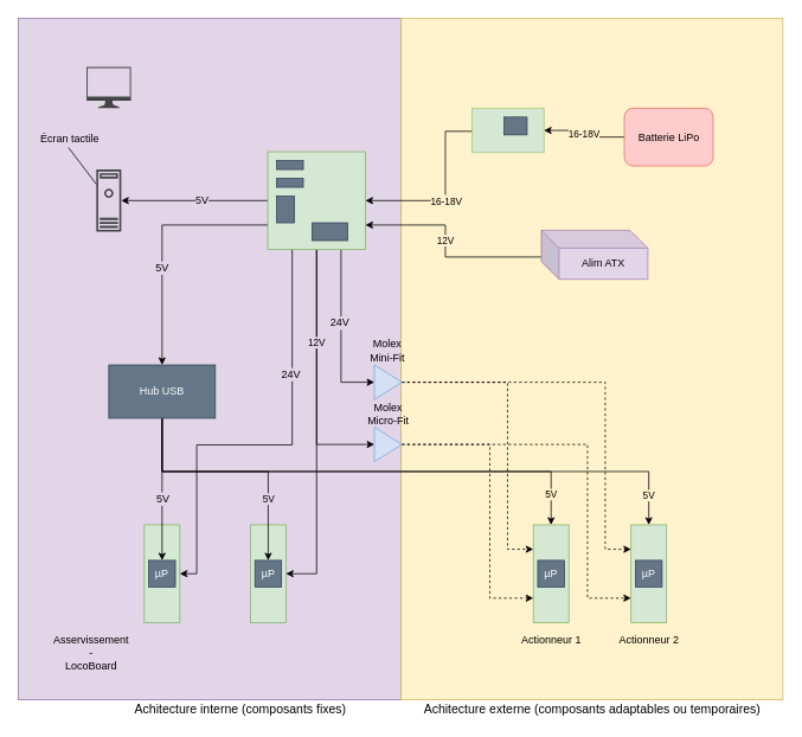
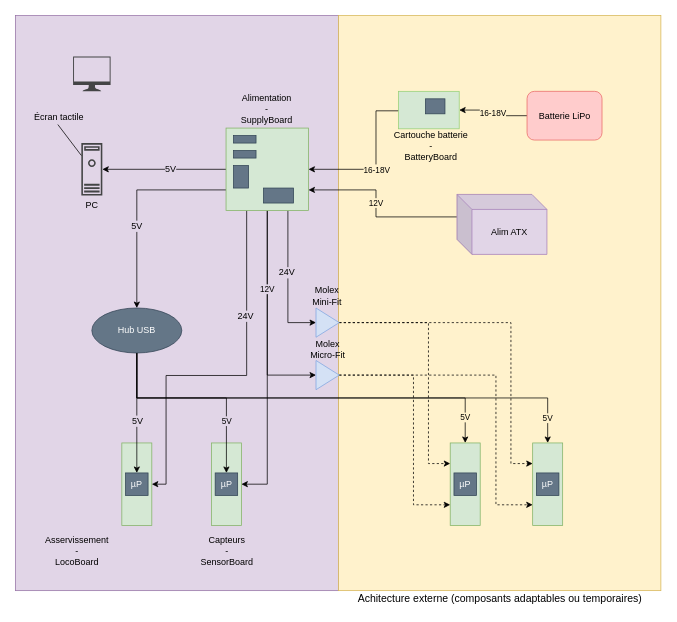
  <mxCell id="0" />
  <mxCell id="1" parent="0" />
  <mxCell id="2" value="" style="rounded=0;whiteSpace=wrap;html=1;shadow=0;glass=0;comic=0;fillColor=#e1d5e7;strokeColor=#9673a6;" parent="1" vertex="1"><mxGeometry x="20" y="20" width="431" height="767" as="geometry" /></mxCell>
  <mxCell id="3" value="" style="rounded=0;whiteSpace=wrap;html=1;shadow=0;glass=0;comic=0;fillColor=#fff2cc;strokeColor=#d6b656;" parent="1" vertex="1"><mxGeometry x="451" y="20" width="430" height="767" as="geometry" /></mxCell>
  <mxCell id="4" value="" style="rounded=0;whiteSpace=wrap;html=1;shadow=0;glass=0;comic=0;direction=south;fillColor=#d5e8d4;strokeColor=#82b366;" parent="1" vertex="1"><mxGeometry x="162" y="590" width="40" height="110" as="geometry" /></mxCell>
  <mxCell id="5" style="edgeStyle=orthogonalEdgeStyle;rounded=0;orthogonalLoop=1;jettySize=auto;html=1;exitX=0.5;exitY=1;exitDx=0;exitDy=0;entryX=0.5;entryY=0;entryDx=0;entryDy=0;" parent="1" source="9" target="10" edge="1"><mxGeometry relative="1" as="geometry"><Array as="points"><mxPoint x="182" y="500" /><mxPoint x="182" y="500" /></Array></mxGeometry></mxCell>
  <mxCell id="6" value="5V" style="text;html=1;resizable=0;points=[];align=center;verticalAlign=middle;labelBackgroundColor=#E1D5E7;" vertex="1" connectable="0" parent="5"><mxGeometry x="0.502" y="1" relative="1" as="geometry"><mxPoint x="-0.5" y="-30" as="offset" /></mxGeometry></mxCell>
  <mxCell id="7" value="5V" style="edgeStyle=orthogonalEdgeStyle;rounded=0;orthogonalLoop=1;jettySize=auto;html=1;exitX=0.5;exitY=1;exitDx=0;exitDy=0;entryX=0;entryY=0.5;entryDx=0;entryDy=0;fillColor=#FFF2CC;labelBackgroundColor=#FFF2CC;" parent="1" source="9" target="15" edge="1"><mxGeometry x="0.879" relative="1" as="geometry"><mxPoint as="offset" /></mxGeometry></mxCell>
  <mxCell id="8" value="5V" style="edgeStyle=orthogonalEdgeStyle;rounded=0;orthogonalLoop=1;jettySize=auto;html=1;exitX=0.5;exitY=1;exitDx=0;exitDy=0;entryX=0;entryY=0.5;entryDx=0;entryDy=0;fillColor=#FFF2CC;labelBackgroundColor=#FFF2CC;" parent="1" source="9" target="18" edge="1"><mxGeometry x="0.901" relative="1" as="geometry"><mxPoint as="offset" /></mxGeometry></mxCell>
- <mxCell id="9" value="Hub USB" style="rounded=0;whiteSpace=wrap;html=1;fillColor=#647687;strokeColor=#314354;fontColor=#ffffff;" parent="1" vertex="1"><mxGeometry x="122" y="410" width="120" height="60" as="geometry" /></mxCell>
+ <mxCell id="9" value="Hub USB" style="ellipse;whiteSpace=wrap;html=1;fillColor=#647687;strokeColor=#314354;fontColor=#ffffff;" parent="1" vertex="1"><mxGeometry x="122" y="410" width="120" height="60" as="geometry" /></mxCell>
  <mxCell id="10" value="µP" style="whiteSpace=wrap;html=1;aspect=fixed;rounded=0;glass=0;comic=0;shadow=0;fillColor=#647687;strokeColor=#314354;fontColor=#ffffff;" parent="1" vertex="1"><mxGeometry x="167" y="630" width="30" height="30" as="geometry" /></mxCell>
  <mxCell id="11" value="Asservissement&lt;br&gt;-&lt;br&gt;&lt;div align=&quot;center&quot;&gt;LocoBoard&lt;/div&gt;" style="text;html=1;resizable=0;points=[];autosize=1;align=center;verticalAlign=top;spacingTop=-4;" parent="1" vertex="1"><mxGeometry x="52" y="710" width="100" height="40" as="geometry" /></mxCell>
  <mxCell id="12" value="" style="rounded=0;whiteSpace=wrap;html=1;shadow=0;glass=0;comic=0;direction=south;fillColor=#d5e8d4;strokeColor=#82b366;" parent="1" vertex="1"><mxGeometry x="281.5" y="590" width="40" height="110" as="geometry" /></mxCell>
  <mxCell id="13" value="µP" style="whiteSpace=wrap;html=1;aspect=fixed;rounded=0;glass=0;comic=0;shadow=0;fillColor=#647687;strokeColor=#314354;fontColor=#ffffff;" parent="1" vertex="1"><mxGeometry x="286.5" y="630" width="30" height="30" as="geometry" /></mxCell>
+ <mxCell id="14" value="Capteurs&lt;br&gt;-&lt;br&gt;SensorBoard" style="text;html=1;resizable=0;points=[];autosize=1;align=center;verticalAlign=top;spacingTop=-4;" parent="1" vertex="1"><mxGeometry x="256.5" y="710" width="90" height="40" as="geometry" /></mxCell>
  <mxCell id="15" value="" style="rounded=0;whiteSpace=wrap;html=1;shadow=0;glass=0;comic=0;direction=south;fillColor=#d5e8d4;strokeColor=#82b366;" parent="1" vertex="1"><mxGeometry x="600" y="590" width="40" height="110" as="geometry" /></mxCell>
  <mxCell id="16" value="µP" style="whiteSpace=wrap;html=1;aspect=fixed;rounded=0;glass=0;comic=0;shadow=0;fillColor=#647687;strokeColor=#314354;fontColor=#ffffff;" parent="1" vertex="1"><mxGeometry x="605" y="630" width="30" height="30" as="geometry" /></mxCell>
- <mxCell id="17" value="Actionneur 1" style="text;html=1;resizable=0;points=[];autosize=1;align=center;verticalAlign=top;spacingTop=-4;" parent="1" vertex="1"><mxGeometry x="580" y="710" width="80" height="20" as="geometry" /></mxCell>
  <mxCell id="18" value="" style="rounded=0;whiteSpace=wrap;html=1;shadow=0;glass=0;comic=0;direction=south;fillColor=#d5e8d4;strokeColor=#82b366;" parent="1" vertex="1"><mxGeometry x="710" y="590" width="40" height="110" as="geometry" /></mxCell>
  <mxCell id="19" value="µP" style="whiteSpace=wrap;html=1;aspect=fixed;rounded=0;glass=0;comic=0;shadow=0;fillColor=#647687;strokeColor=#314354;fontColor=#ffffff;" parent="1" vertex="1"><mxGeometry x="715" y="630" width="30" height="30" as="geometry" /></mxCell>
- <mxCell id="20" value="&lt;div&gt;Actionneur 2&lt;/div&gt;&lt;div&gt;&lt;br&gt;&lt;/div&gt;" style="text;html=1;resizable=0;points=[];autosize=1;align=center;verticalAlign=top;spacingTop=-4;" parent="1" vertex="1"><mxGeometry x="690" y="710" width="80" height="30" as="geometry" /></mxCell>
  <mxCell id="21" style="edgeStyle=orthogonalEdgeStyle;rounded=0;orthogonalLoop=1;jettySize=auto;html=1;exitX=0;exitY=0.5;exitDx=0;exitDy=0;" parent="1" source="31" target="38" edge="1"><mxGeometry relative="1" as="geometry" /></mxCell>
  <mxCell id="22" value="5V" style="text;html=1;resizable=0;points=[];align=center;verticalAlign=middle;labelBackgroundColor=#E1D5E7;" vertex="1" connectable="0" parent="21"><mxGeometry x="0.003" y="-8" relative="1" as="geometry"><mxPoint x="8" y="7" as="offset" /></mxGeometry></mxCell>
  <mxCell id="23" style="edgeStyle=orthogonalEdgeStyle;rounded=0;orthogonalLoop=1;jettySize=auto;html=1;exitX=0;exitY=0.75;exitDx=0;exitDy=0;entryX=0.5;entryY=0;entryDx=0;entryDy=0;" parent="1" source="31" target="9" edge="1"><mxGeometry relative="1" as="geometry" /></mxCell>
  <mxCell id="24" value="5V" style="text;html=1;resizable=0;points=[];align=center;verticalAlign=middle;labelBackgroundColor=#E1D5E7;" vertex="1" connectable="0" parent="23"><mxGeometry x="0.21" y="-1" relative="1" as="geometry"><mxPoint as="offset" /></mxGeometry></mxCell>
  <mxCell id="25" style="edgeStyle=orthogonalEdgeStyle;rounded=0;orthogonalLoop=1;jettySize=auto;html=1;exitX=0.25;exitY=1;exitDx=0;exitDy=0;entryX=0.5;entryY=0;entryDx=0;entryDy=0;labelBackgroundColor=#E1D5E7;fillColor=#FFF2CC;" edge="1" parent="1" source="31" target="4"><mxGeometry relative="1" as="geometry"><Array as="points"><mxPoint x="329" y="500" /><mxPoint x="221" y="500" /><mxPoint x="221" y="645" /></Array></mxGeometry></mxCell>
  <mxCell id="26" value="24V" style="text;html=1;resizable=0;points=[];align=center;verticalAlign=middle;labelBackgroundColor=#E1D5E7;" vertex="1" connectable="0" parent="25"><mxGeometry x="-0.515" relative="1" as="geometry"><mxPoint x="-2.5" y="21" as="offset" /></mxGeometry></mxCell>
  <mxCell id="27" style="edgeStyle=orthogonalEdgeStyle;rounded=0;orthogonalLoop=1;jettySize=auto;html=1;exitX=0.5;exitY=1;exitDx=0;exitDy=0;entryX=0.5;entryY=0;entryDx=0;entryDy=0;labelBackgroundColor=#E1D5E7;fillColor=#FFF2CC;" edge="1" parent="1" source="31" target="12"><mxGeometry relative="1" as="geometry" /></mxCell>
  <mxCell id="28" style="edgeStyle=orthogonalEdgeStyle;rounded=0;orthogonalLoop=1;jettySize=auto;html=1;exitX=0.75;exitY=1;exitDx=0;exitDy=0;entryX=0;entryY=0.5;entryDx=0;entryDy=0;labelBackgroundColor=#E1D5E7;fillColor=#FFF2CC;" edge="1" parent="1" source="31" target="56"><mxGeometry relative="1" as="geometry" /></mxCell>
  <mxCell id="29" value="24V" style="text;html=1;resizable=0;points=[];align=center;verticalAlign=middle;labelBackgroundColor=#E1D5E7;" vertex="1" connectable="0" parent="28"><mxGeometry x="-0.127" y="-2" relative="1" as="geometry"><mxPoint as="offset" /></mxGeometry></mxCell>
  <mxCell id="30" value="12V" style="edgeStyle=orthogonalEdgeStyle;rounded=0;orthogonalLoop=1;jettySize=auto;html=1;exitX=0.5;exitY=1;exitDx=0;exitDy=0;entryX=0;entryY=0.5;entryDx=0;entryDy=0;labelBackgroundColor=#E1D5E7;fillColor=#FFF2CC;" edge="1" parent="1" source="31" target="59"><mxGeometry x="-0.261" relative="1" as="geometry"><mxPoint as="offset" /></mxGeometry></mxCell>
  <mxCell id="31" value="" style="whiteSpace=wrap;html=1;aspect=fixed;rounded=0;shadow=0;glass=0;comic=0;fillColor=#d5e8d4;strokeColor=#82b366;" parent="1" vertex="1"><mxGeometry x="301" y="170" width="110" height="110" as="geometry" /></mxCell>
  <mxCell id="32" value="" style="rounded=0;whiteSpace=wrap;html=1;shadow=0;glass=0;comic=0;fillColor=#647687;strokeColor=#314354;fontColor=#ffffff;" parent="1" vertex="1"><mxGeometry x="311" y="180" width="30" height="10" as="geometry" /></mxCell>
  <mxCell id="33" value="" style="rounded=0;whiteSpace=wrap;html=1;shadow=0;glass=0;comic=0;fillColor=#647687;strokeColor=#314354;fontColor=#ffffff;" parent="1" vertex="1"><mxGeometry x="311" y="200" width="30" height="10" as="geometry" /></mxCell>
  <mxCell id="34" value="" style="rounded=0;whiteSpace=wrap;html=1;shadow=0;glass=0;comic=0;fillColor=#647687;strokeColor=#314354;fontColor=#ffffff;" parent="1" vertex="1"><mxGeometry x="311" y="220" width="20" height="30" as="geometry" /></mxCell>
  <mxCell id="35" value="" style="rounded=0;whiteSpace=wrap;html=1;shadow=0;glass=0;comic=0;fillColor=#647687;strokeColor=#314354;fontColor=#ffffff;" parent="1" vertex="1"><mxGeometry x="351" y="250" width="40" height="20" as="geometry" /></mxCell>
+ <mxCell id="36" value="Alimentation&lt;br&gt;-&lt;br&gt;SupplyBoard" style="text;html=1;resizable=0;points=[];autosize=1;align=center;verticalAlign=top;spacingTop=-4;" parent="1" vertex="1"><mxGeometry x="310" y="121" width="90" height="40" as="geometry" /></mxCell>
  <mxCell id="37" value="" style="pointerEvents=1;shadow=0;dashed=0;html=1;strokeColor=none;fillColor=#434445;aspect=fixed;labelPosition=center;verticalLabelPosition=bottom;verticalAlign=top;align=center;outlineConnect=0;shape=mxgraph.vvd.monitor;rounded=0;glass=0;comic=0;" parent="1" vertex="1"><mxGeometry x="97" y="74.5" width="50" height="46.5" as="geometry" /></mxCell>
  <mxCell id="38" value="" style="pointerEvents=1;shadow=0;dashed=0;html=1;strokeColor=none;fillColor=#434445;aspect=fixed;labelPosition=center;verticalLabelPosition=bottom;verticalAlign=top;align=center;outlineConnect=0;shape=mxgraph.vvd.machine;rounded=0;glass=0;comic=0;" parent="1" vertex="1"><mxGeometry x="108" y="190" width="28" height="70" as="geometry" /></mxCell>
+ <mxCell id="39" value="&lt;div align=&quot;center&quot;&gt;PC&lt;/div&gt;" style="text;html=1;resizable=0;points=[];autosize=1;align=center;verticalAlign=top;spacingTop=-4;" parent="1" vertex="1"><mxGeometry x="107" y="263" width="30" height="20" as="geometry" /></mxCell>
  <mxCell id="40" value="Écran tactile" style="text;html=1;resizable=0;points=[];autosize=1;align=center;verticalAlign=top;spacingTop=-4;" parent="1" vertex="1"><mxGeometry x="38" y="146" width="80" height="20" as="geometry" /></mxCell>
- <mxCell id="41" value="&lt;div align=&quot;center&quot;&gt;&lt;font style=&quot;font-size: 14px&quot;&gt;Achitecture interne (composants fixes)&lt;/font&gt;&lt;/div&gt;" style="text;html=1;resizable=0;points=[];autosize=1;align=center;verticalAlign=top;spacingTop=-4;" parent="1" vertex="1"><mxGeometry x="140" y="787" width="260" height="20" as="geometry" /></mxCell>
  <mxCell id="42" value="&lt;div align=&quot;center&quot;&gt;&lt;font style=&quot;font-size: 14px&quot;&gt;Achitecture externe (composants adaptables ou temporaires)&lt;/font&gt;&lt;/div&gt;" style="text;html=1;resizable=0;points=[];autosize=1;align=center;verticalAlign=top;spacingTop=-4;" parent="1" vertex="1"><mxGeometry x="466" y="787" width="400" height="20" as="geometry" /></mxCell>
  <mxCell id="43" value="16-18V" style="edgeStyle=orthogonalEdgeStyle;rounded=0;orthogonalLoop=1;jettySize=auto;html=1;exitX=0;exitY=0.5;exitDx=0;exitDy=0;entryX=1;entryY=0.5;entryDx=0;entryDy=0;fillColor=#FFF2CC;labelBackgroundColor=#FFF2CC;" parent="1" source="44" target="50" edge="1"><mxGeometry relative="1" as="geometry" /></mxCell>
  <mxCell id="44" value="Batterie LiPo" style="rounded=1;whiteSpace=wrap;html=1;fillColor=#FFCCCC;strokeColor=#EA6B66;" parent="1" vertex="1"><mxGeometry x="702.5" y="121" width="100" height="65" as="geometry" /></mxCell>
  <mxCell id="45" value="12V" style="edgeStyle=orthogonalEdgeStyle;rounded=0;orthogonalLoop=1;jettySize=auto;html=1;exitX=0;exitY=0;exitDx=0;exitDy=30;exitPerimeter=0;entryX=1;entryY=0.75;entryDx=0;entryDy=0;fillColor=#FFF2CC;labelBackgroundColor=#FFF2CC;" parent="1" source="46" target="31" edge="1"><mxGeometry x="0.083" relative="1" as="geometry"><mxPoint x="411" y="230" as="targetPoint" /><Array as="points"><mxPoint x="501" y="289" /><mxPoint x="501" y="253" /></Array><mxPoint as="offset" /></mxGeometry></mxCell>
- <mxCell id="46" value="Alim ATX" style="shape=cube;whiteSpace=wrap;html=1;boundedLbl=1;backgroundOutline=1;darkOpacity=0.05;darkOpacity2=0.1;size=20;fillColor=#E1D5E7;strokeColor=#A680B8;" parent="1" vertex="1"><mxGeometry x="609" y="258.5" width="120" height="55" as="geometry" /></mxCell>
+ <mxCell id="46" value="Alim ATX" style="shape=cube;whiteSpace=wrap;html=1;boundedLbl=1;backgroundOutline=1;darkOpacity=0.05;darkOpacity2=0.1;size=20;fillColor=#E1D5E7;strokeColor=#A680B8;" parent="1" vertex="1"><mxGeometry x="609" y="258.5" width="120" height="80" as="geometry" /></mxCell>
  <mxCell id="47" value="" style="endArrow=none;html=1;entryX=0.483;entryY=0.965;entryDx=0;entryDy=0;entryPerimeter=0;" parent="1" source="38" target="40" edge="1"><mxGeometry width="50" height="50" relative="1" as="geometry"><mxPoint x="122" y="180" as="sourcePoint" /><mxPoint x="124" y="142" as="targetPoint" /></mxGeometry></mxCell>
  <mxCell id="48" style="edgeStyle=orthogonalEdgeStyle;rounded=0;orthogonalLoop=1;jettySize=auto;html=1;entryX=1;entryY=0.5;entryDx=0;entryDy=0;exitX=0;exitY=0.5;exitDx=0;exitDy=0;" parent="1" source="50" target="31" edge="1"><mxGeometry relative="1" as="geometry"><mxPoint x="581" y="218" as="sourcePoint" /><Array as="points"><mxPoint x="501" y="147" /><mxPoint x="501" y="225" /></Array></mxGeometry></mxCell>
  <mxCell id="49" value="&lt;font style=&quot;font-size: 11px&quot;&gt;16-18V&lt;/font&gt;" style="text;html=1;resizable=0;points=[];align=center;verticalAlign=middle;labelBackgroundColor=#FFF2CC;fillColor=#FFF2CC;" vertex="1" connectable="0" parent="48"><mxGeometry x="0.419" y="2" relative="1" as="geometry"><mxPoint x="32.5" y="-2" as="offset" /></mxGeometry></mxCell>
  <mxCell id="50" value="" style="rounded=0;whiteSpace=wrap;html=1;fillColor=#D5E8D4;strokeColor=#97D077;" parent="1" vertex="1"><mxGeometry x="531" y="121" width="81" height="50" as="geometry" /></mxCell>
+ <mxCell id="51" value="Cartouche batterie&lt;br&gt;-&lt;br&gt;BatteryBoard" style="text;html=1;strokeColor=none;fillColor=none;align=center;verticalAlign=middle;whiteSpace=wrap;rounded=0;" parent="1" vertex="1"><mxGeometry x="509" y="171" width="131" height="45" as="geometry" /></mxCell>
  <mxCell id="52" value="" style="rounded=0;whiteSpace=wrap;html=1;shadow=0;glass=0;comic=0;fillColor=#647687;strokeColor=#314354;fontColor=#ffffff;" parent="1" vertex="1"><mxGeometry x="567" y="131" width="26" height="20" as="geometry" /></mxCell>
  <mxCell id="53" value="5V" style="edgeStyle=orthogonalEdgeStyle;rounded=0;orthogonalLoop=1;jettySize=auto;html=1;exitX=0.5;exitY=1;exitDx=0;exitDy=0;entryX=0.5;entryY=0;entryDx=0;entryDy=0;labelBackgroundColor=#E1D5E7;" parent="1" source="9" target="13" edge="1"><mxGeometry x="0.5" relative="1" as="geometry"><Array as="points"><mxPoint x="182" y="530" /><mxPoint x="301" y="530" /></Array><mxPoint as="offset" /></mxGeometry></mxCell>
  <mxCell id="54" style="edgeStyle=orthogonalEdgeStyle;rounded=0;orthogonalLoop=1;jettySize=auto;html=1;exitX=1;exitY=0.5;exitDx=0;exitDy=0;entryX=0.25;entryY=1;entryDx=0;entryDy=0;labelBackgroundColor=#E1D5E7;fillColor=#FFF2CC;dashed=1;" edge="1" parent="1" source="56" target="15"><mxGeometry relative="1" as="geometry"><Array as="points"><mxPoint x="571" y="429" /><mxPoint x="571" y="618" /></Array></mxGeometry></mxCell>
  <mxCell id="55" style="edgeStyle=orthogonalEdgeStyle;rounded=0;orthogonalLoop=1;jettySize=auto;html=1;exitX=1;exitY=0.5;exitDx=0;exitDy=0;entryX=0.25;entryY=1;entryDx=0;entryDy=0;dashed=1;labelBackgroundColor=#E1D5E7;fillColor=#FFF2CC;" edge="1" parent="1" source="56" target="18"><mxGeometry relative="1" as="geometry"><Array as="points"><mxPoint x="681" y="429" /><mxPoint x="681" y="618" /></Array></mxGeometry></mxCell>
  <mxCell id="56" value="" style="triangle;whiteSpace=wrap;html=1;labelBackgroundColor=#E1D5E7;fillColor=#D4E1F5;strokeColor=#7EA6E0;" vertex="1" parent="1"><mxGeometry x="421" y="410" width="31" height="39" as="geometry" /></mxCell>
  <mxCell id="57" style="edgeStyle=orthogonalEdgeStyle;rounded=0;orthogonalLoop=1;jettySize=auto;html=1;exitX=1;exitY=0.5;exitDx=0;exitDy=0;entryX=0.75;entryY=1;entryDx=0;entryDy=0;dashed=1;labelBackgroundColor=#E1D5E7;fillColor=#FFF2CC;" edge="1" parent="1" source="59" target="15"><mxGeometry relative="1" as="geometry"><Array as="points"><mxPoint x="551" y="500" /><mxPoint x="551" y="673" /></Array></mxGeometry></mxCell>
  <mxCell id="58" style="edgeStyle=orthogonalEdgeStyle;rounded=0;orthogonalLoop=1;jettySize=auto;html=1;exitX=1;exitY=0.5;exitDx=0;exitDy=0;entryX=0.75;entryY=1;entryDx=0;entryDy=0;dashed=1;labelBackgroundColor=#E1D5E7;fillColor=#FFF2CC;" edge="1" parent="1" source="59" target="18"><mxGeometry relative="1" as="geometry"><Array as="points"><mxPoint x="661" y="500" /><mxPoint x="661" y="673" /></Array></mxGeometry></mxCell>
  <mxCell id="59" value="" style="triangle;whiteSpace=wrap;html=1;labelBackgroundColor=#E1D5E7;fillColor=#D4E1F5;strokeColor=#7EA6E0;" vertex="1" parent="1"><mxGeometry x="421" y="480" width="31" height="39" as="geometry" /></mxCell>
  <mxCell id="60" value="Molex&lt;br&gt;Mini-Fit" style="text;html=1;strokeColor=none;fillColor=none;align=center;verticalAlign=middle;whiteSpace=wrap;rounded=0;labelBackgroundColor=none;" vertex="1" parent="1"><mxGeometry x="411" y="383.5" width="50" height="20" as="geometry" /></mxCell>
  <mxCell id="61" value="Molex&lt;br&gt;Micro-Fit" style="text;html=1;strokeColor=none;fillColor=none;align=center;verticalAlign=middle;whiteSpace=wrap;rounded=0;labelBackgroundColor=none;" vertex="1" parent="1"><mxGeometry x="406.5" y="454.5" width="60" height="20" as="geometry" /></mxCell>
